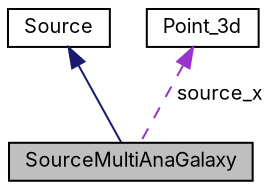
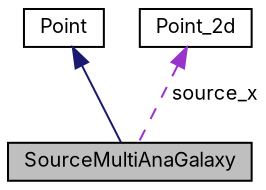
  digraph {
    fontname=Inter
    node [color=black fillcolor=white fontname=Inter fontsize=10 shape=record style=filled]
    edge [dir=back fontname=Inter fontsize=10 labelfontname=Helvetica labelfontsize=10]
    n1 [fillcolor=grey75 fontcolor=black height=0.2 label=SourceMultiAnaGalaxy width=0.4]
-   n2 [height=0.2 label=Source width=0.4]
-   n3 [height=0.2 label=Point_3d width=0.4]
+   n2 [height=0.2 label=Point width=0.4]
+   n3 [height=0.2 label=Point_2d width=0.4]
    n2 -> n1 [color=midnightblue style=solid]
    n3 -> n1 [color=darkorchid3 label=" source_x" style=dashed]
  }
